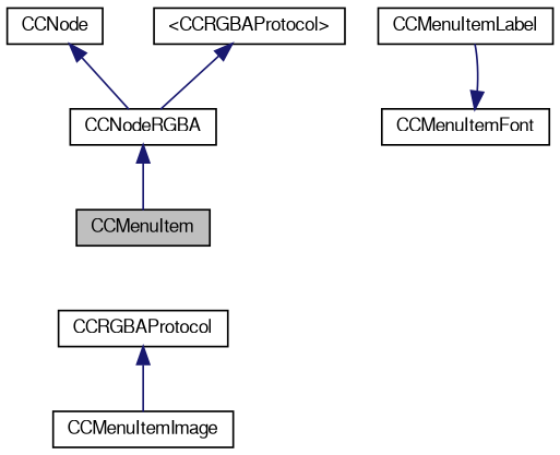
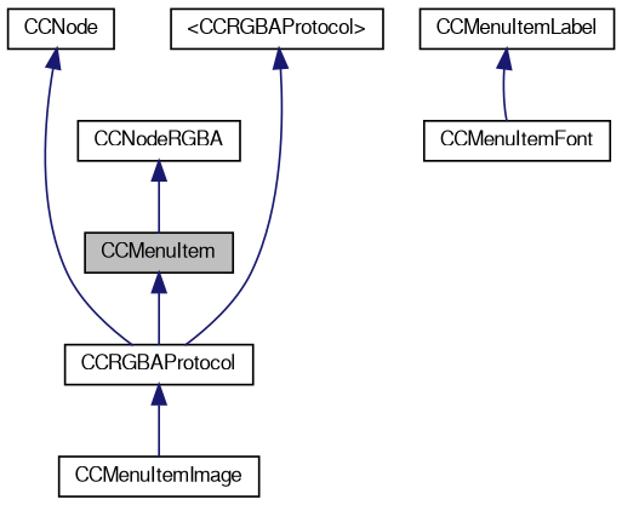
  digraph {
    node [color=black fontname=FreeSans fontsize=10 shape=record]
    edge [color=midnightblue dir=back fontname=FreeSans fontsize=10 labelfontname=FreeSans labelfontsize=10 style=solid]
    n1 [fillcolor=grey75 fontcolor=black height=0.2 label=CCMenuItem style=filled width=0.4]
    n2 [height=0.2 label=CCRGBAProtocol width=0.4]
    n3 [height=0.2 label=CCMenuItemLabel width=0.4]
    n4 [height=0.2 label=CCMenuItemFont width=0.4]
    n5 [height=0.2 label=CCMenuItemImage width=0.4]
    n6 [height=0.2 label=CCNodeRGBA width=0.4]
    n7 [height=0.2 label=CCNode width=0.4]
    n8 [height=0.2 label="\<CCRGBAProtocol\>" width=0.4]
+   n1 -> n2
    n2 -> n5
-   n4 -> n3
+   n3 -> n4
    n6 -> n1
-   n7 -> n6
-   n8 -> n6
+   n7 -> n2
+   n8 -> n2
  }
